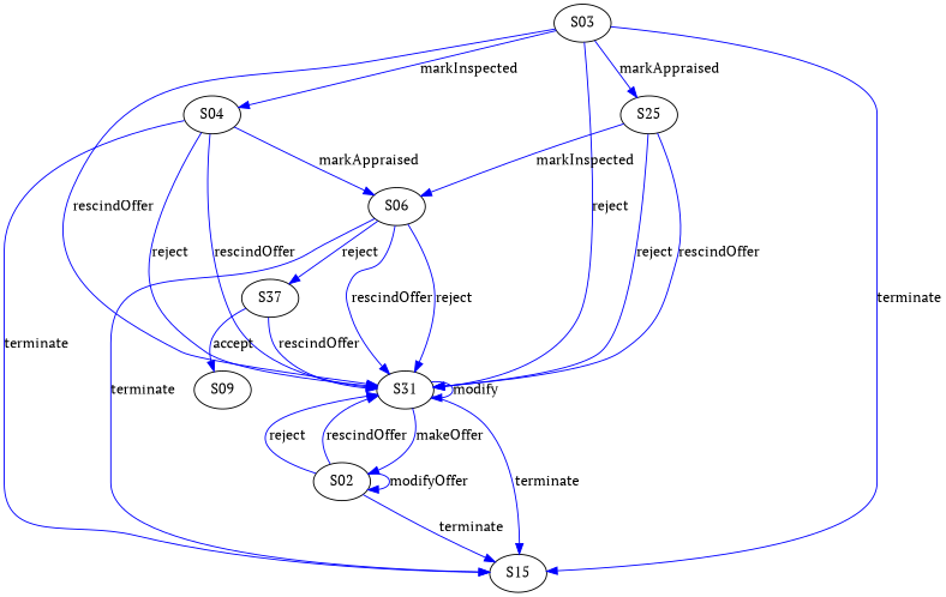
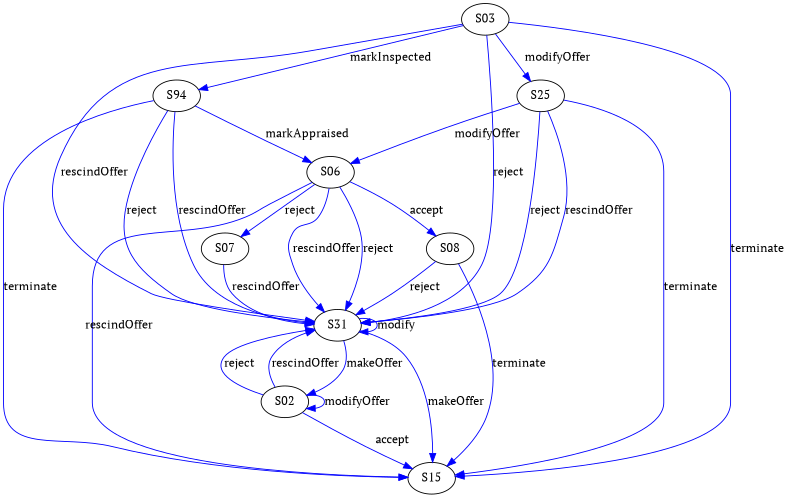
  digraph {
    fontname="PT Serif"
    node [fontname="PT Serif"]
    edge [color=blue fontname="PT Serif"]
    n1 [label=S31]
    n2 [label=S15]
    S02
    S03
-   S04
+   S04 [label=S94]
    n6 [label=S25]
    S06
-   S07 [label=S37]
-   S09
+   S07
+   S08
    n1 -> n1 [label=modify]
-   n1 -> n2 [label=terminate]
+   n1 -> n2 [label=makeOffer]
    n1 -> S02 [label=makeOffer]
    S02 -> n1 [label=reject]
    S02 -> n1 [label=rescindOffer]
-   S02 -> n2 [label=terminate]
+   S02 -> n2 [label=accept]
    S02 -> S02 [label=modifyOffer]
    S03 -> n1 [label=rescindOffer]
    S03 -> n1 [label=reject]
    S03 -> n2 [label=terminate]
    S03 -> S04 [label=markInspected]
-   S03 -> n6 [label=markAppraised]
+   S03 -> n6 [label=modifyOffer]
    S04 -> n1 [label=reject]
    S04 -> n1 [label=rescindOffer]
    S04 -> n2 [label=terminate]
    S04 -> S06 [label=markAppraised]
    n6 -> n1 [label=reject]
    n6 -> n1 [label=rescindOffer]
-   n6 -> S06 [label=markInspected]
+   n6 -> n2 [label=terminate]
+   n6 -> S06 [label=modifyOffer]
    S06 -> n1 [label=rescindOffer]
    S06 -> n1 [label=reject]
-   S06 -> n2 [label=terminate]
+   S06 -> n2 [label=rescindOffer]
    S06 -> S07 [label=reject]
+   S06 -> S08 [label=accept]
    S07 -> n1 [label=rescindOffer]
-   S07 -> S09 [label=accept]
+   S08 -> n1 [label=reject]
+   S08 -> n2 [label=terminate]
  }
